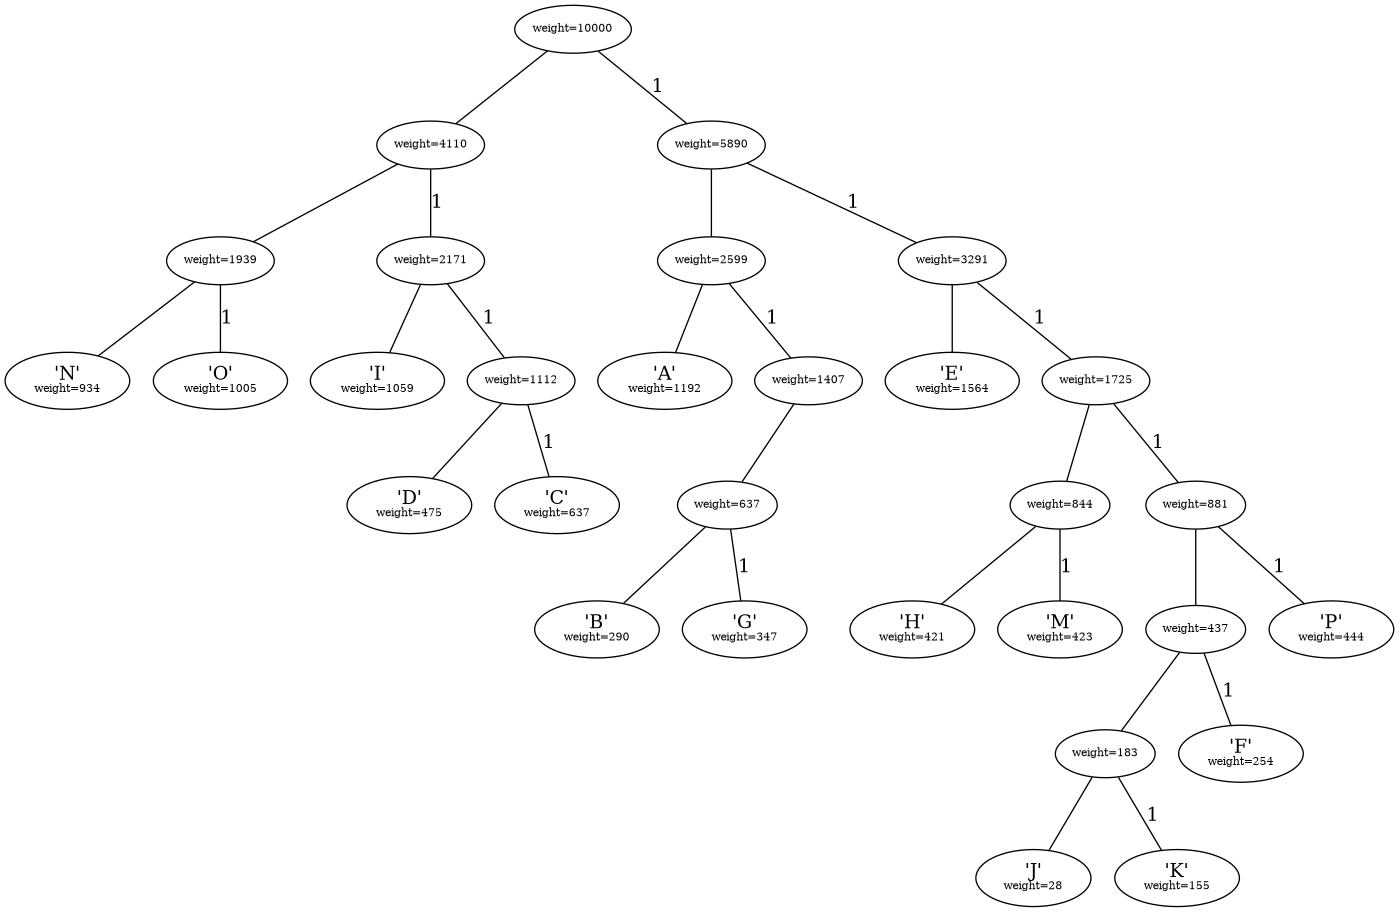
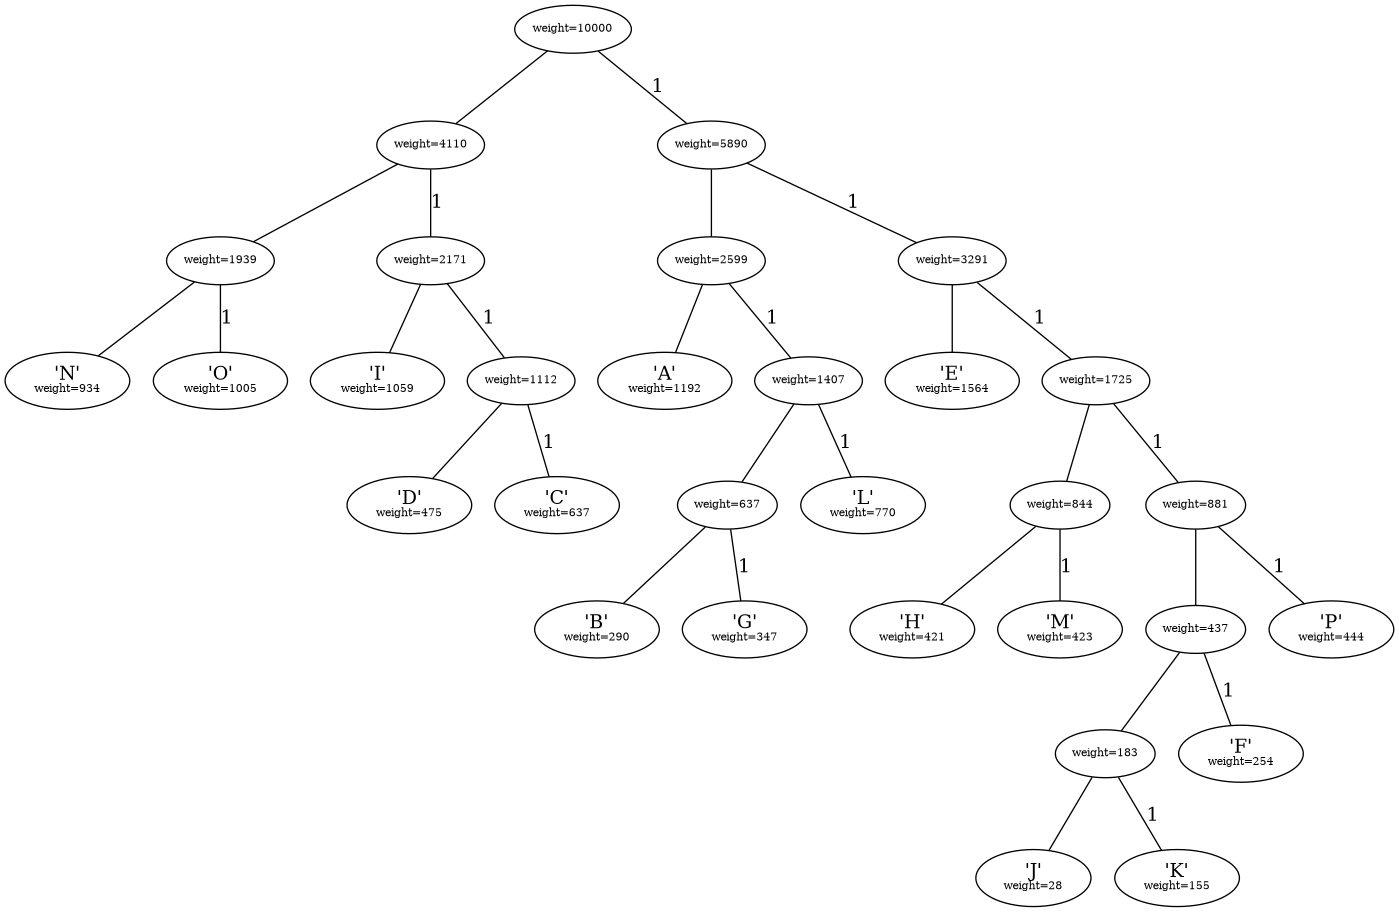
  graph {
    n1 [label=<<font point-size='8'>weight=10000</font>>]
    n2 [label=<<font point-size='8'>weight=4110</font>>]
    n3 [label=<<font point-size='8'>weight=5890</font>>]
    n4 [label=<<font point-size='8'>weight=1939</font>>]
    n5 [label=<<font point-size='8'>weight=2171</font>>]
    n6 [label=<<font point-size='8'>weight=2599</font>>]
    n7 [label=<<font point-size='8'>weight=3291</font>>]
    n8 [label=<'N'<br/><font point-size='8'>weight=934</font>>]
    n9 [label=<'O'<br/><font point-size='8'>weight=1005</font>>]
    n10 [label=<'I'<br/><font point-size='8'>weight=1059</font>>]
    n11 [label=<<font point-size='8'>weight=1112</font>>]
    n12 [label=<'D'<br/><font point-size='8'>weight=475</font>>]
    n13 [label=<'C'<br/><font point-size='8'>weight=637</font>>]
    n14 [label=<'A'<br/><font point-size='8'>weight=1192</font>>]
    n15 [label=<<font point-size='8'>weight=1407</font>>]
    n16 [label=<'E'<br/><font point-size='8'>weight=1564</font>>]
    n17 [label=<<font point-size='8'>weight=1725</font>>]
    n18 [label=<<font point-size='8'>weight=637</font>>]
+   n19 [label=<'L'<br/><font point-size='8'>weight=770</font>>]
    n20 [label=<'B'<br/><font point-size='8'>weight=290</font>>]
    n21 [label=<'G'<br/><font point-size='8'>weight=347</font>>]
    n22 [label=<<font point-size='8'>weight=844</font>>]
    n23 [label=<<font point-size='8'>weight=881</font>>]
    n24 [label=<'H'<br/><font point-size='8'>weight=421</font>>]
    n25 [label=<'M'<br/><font point-size='8'>weight=423</font>>]
    n26 [label=<<font point-size='8'>weight=437</font>>]
    n27 [label=<'P'<br/><font point-size='8'>weight=444</font>>]
    n28 [label=<<font point-size='8'>weight=183</font>>]
    n29 [label=<'F'<br/><font point-size='8'>weight=254</font>>]
    n30 [label=<'J'<br/><font point-size='8'>weight=28</font>>]
    n31 [label=<'K'<br/><font point-size='8'>weight=155</font>>]
    n1 -- n2
    n1 -- n3 [label=1]
    n2 -- n4
    n2 -- n5 [label=1]
    n3 -- n6
    n3 -- n7 [label=1]
    n4 -- n8
    n4 -- n9 [label=1]
    n5 -- n10
    n5 -- n11 [label=1]
    n6 -- n14
    n6 -- n15 [label=1]
    n7 -- n16
    n7 -- n17 [label=1]
    n11 -- n12
    n11 -- n13 [label=1]
    n15 -- n18
+   n15 -- n19 [label=1]
    n17 -- n22
    n17 -- n23 [label=1]
    n18 -- n20
    n18 -- n21 [label=1]
    n22 -- n24
    n22 -- n25 [label=1]
    n23 -- n26
    n23 -- n27 [label=1]
    n26 -- n28
    n26 -- n29 [label=1]
    n28 -- n30
    n28 -- n31 [label=1]
  }
